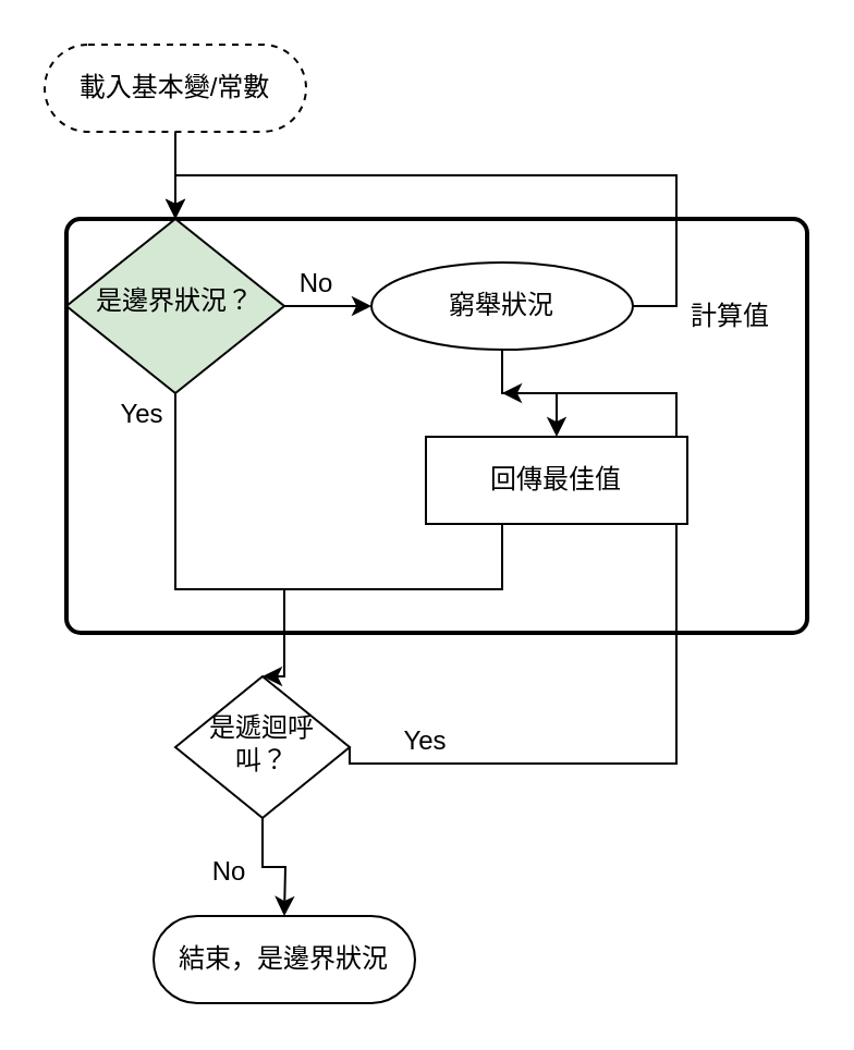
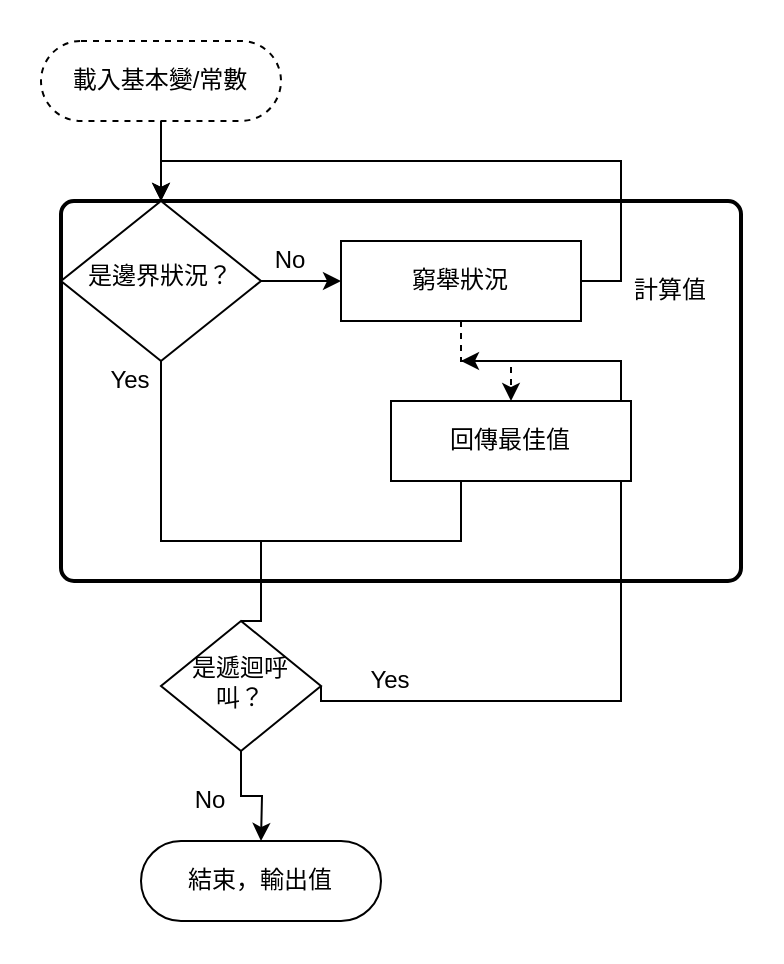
  <mxCell id="0" />
  <mxCell id="1" parent="0" />
  <mxCell id="2" value="" style="rounded=1;whiteSpace=wrap;html=1;absoluteArcSize=1;arcSize=13;strokeWidth=2;" vertex="1" parent="1"><mxGeometry x="30" y="100" width="340" height="190" as="geometry" /></mxCell>
  <mxCell id="3" style="edgeStyle=orthogonalEdgeStyle;rounded=0;orthogonalLoop=1;jettySize=auto;html=1;" edge="1" parent="1" source="4"><mxGeometry relative="1" as="geometry"><mxPoint x="80" y="100" as="targetPoint" /></mxGeometry></mxCell>
  <mxCell id="4" value="載入基本變/常數" style="rounded=1;whiteSpace=wrap;html=1;fontSize=12;glass=0;strokeWidth=1;shadow=0;arcSize=50;dashed=1;" vertex="1" parent="1"><mxGeometry x="20" y="20" width="120" height="40" as="geometry" /></mxCell>
- <mxCell id="5" style="edgeStyle=orthogonalEdgeStyle;rounded=0;orthogonalLoop=1;jettySize=auto;html=1;exitX=0.5;exitY=1;exitDx=0;exitDy=0;entryX=0.5;entryY=0;entryDx=0;entryDy=0;" edge="1" parent="1" source="6" target="18"><mxGeometry relative="1" as="geometry"><mxPoint x="130" y="500" as="targetPoint" /><Array as="points"><mxPoint x="80" y="270" /><mxPoint x="130" y="270" /></Array></mxGeometry></mxCell>
- <mxCell id="6" value="是邊界狀況？" style="rhombus;whiteSpace=wrap;html=1;shadow=0;fontFamily=Helvetica;fontSize=12;align=center;strokeWidth=1;spacing=6;spacingTop=-4;fillColor=#d5e8d4;" vertex="1" parent="1"><mxGeometry x="30" y="100" width="100" height="80" as="geometry" /></mxCell>
+ <mxCell id="5" style="edgeStyle=orthogonalEdgeStyle;rounded=0;orthogonalLoop=1;jettySize=auto;html=1;exitX=0.5;exitY=1;exitDx=0;exitDy=0;entryX=0.5;entryY=0;entryDx=0;entryDy=0;endArrow=none;" edge="1" parent="1" source="6" target="18"><mxGeometry relative="1" as="geometry"><mxPoint x="130" y="500" as="targetPoint" /><Array as="points"><mxPoint x="80" y="270" /><mxPoint x="130" y="270" /></Array></mxGeometry></mxCell>
+ <mxCell id="6" value="是邊界狀況？" style="rhombus;whiteSpace=wrap;html=1;shadow=0;fontFamily=Helvetica;fontSize=12;align=center;strokeWidth=1;spacing=6;spacingTop=-4;" vertex="1" parent="1"><mxGeometry x="30" y="100" width="100" height="80" as="geometry" /></mxCell>
  <mxCell id="7" style="edgeStyle=orthogonalEdgeStyle;rounded=0;orthogonalLoop=1;jettySize=auto;html=1;exitX=1;exitY=0.5;exitDx=0;exitDy=0;entryX=0;entryY=0.5;entryDx=0;entryDy=0;" edge="1" parent="1" source="6" target="13"><mxGeometry relative="1" as="geometry" /></mxCell>
  <mxCell id="8" value="Yes" style="text;html=1;align=center;verticalAlign=middle;whiteSpace=wrap;rounded=0;" vertex="1" parent="1"><mxGeometry x="50" y="180" width="30" height="20" as="geometry" /></mxCell>
  <mxCell id="9" value="No" style="text;html=1;align=center;verticalAlign=middle;whiteSpace=wrap;rounded=0;" vertex="1" parent="1"><mxGeometry x="130" y="120" width="30" height="20" as="geometry" /></mxCell>
  <mxCell id="10" style="edgeStyle=orthogonalEdgeStyle;rounded=0;orthogonalLoop=1;jettySize=auto;html=1;exitX=1;exitY=0.5;exitDx=0;exitDy=0;entryX=0.5;entryY=0;entryDx=0;entryDy=0;" edge="1" parent="1" source="13" target="6"><mxGeometry relative="1" as="geometry"><Array as="points"><mxPoint x="310" y="140" /><mxPoint x="310" y="80" /><mxPoint x="80" y="80" /></Array></mxGeometry></mxCell>
- <mxCell id="11" style="edgeStyle=orthogonalEdgeStyle;rounded=0;orthogonalLoop=1;jettySize=auto;html=1;" edge="1" parent="1" source="13" target="15"><mxGeometry relative="1" as="geometry" /></mxCell>
+ <mxCell id="11" style="edgeStyle=orthogonalEdgeStyle;rounded=0;orthogonalLoop=1;jettySize=auto;html=1;dashed=1;" edge="1" parent="1" source="13" target="15"><mxGeometry relative="1" as="geometry" /></mxCell>
  <mxCell id="12" style="edgeStyle=orthogonalEdgeStyle;rounded=0;orthogonalLoop=1;jettySize=auto;html=1;endArrow=none;endFill=0;startArrow=classic;startFill=1;entryX=1;entryY=0.5;entryDx=0;entryDy=0;" edge="1" parent="1" target="18"><mxGeometry relative="1" as="geometry"><mxPoint x="130" y="470" as="targetPoint" /><mxPoint x="230" y="180" as="sourcePoint" /><Array as="points"><mxPoint x="310" y="180" /><mxPoint x="310" y="350" /></Array></mxGeometry></mxCell>
- <mxCell id="13" value="窮舉狀況" style="ellipse;whiteSpace=wrap;html=1;fontSize=12;glass=0;strokeWidth=1;shadow=0;arcSize=0;" vertex="1" parent="1"><mxGeometry x="170" y="120" width="120" height="40" as="geometry" /></mxCell>
+ <mxCell id="13" value="窮舉狀況" style="rounded=1;whiteSpace=wrap;html=1;fontSize=12;glass=0;strokeWidth=1;shadow=0;arcSize=0;" vertex="1" parent="1"><mxGeometry x="170" y="120" width="120" height="40" as="geometry" /></mxCell>
  <mxCell id="14" style="edgeStyle=orthogonalEdgeStyle;rounded=0;orthogonalLoop=1;jettySize=auto;html=1;endArrow=none;endFill=0;" edge="1" parent="1" source="15"><mxGeometry relative="1" as="geometry"><mxPoint x="130" y="270" as="targetPoint" /><Array as="points"><mxPoint x="230" y="270" /></Array></mxGeometry></mxCell>
  <mxCell id="15" value="回傳最佳值" style="rounded=1;whiteSpace=wrap;html=1;fontSize=12;glass=0;strokeWidth=1;shadow=0;arcSize=0;" vertex="1" parent="1"><mxGeometry x="195" y="200" width="120" height="40" as="geometry" /></mxCell>
  <mxCell id="16" value="計算值" style="text;html=1;align=center;verticalAlign=middle;whiteSpace=wrap;rounded=0;" vertex="1" parent="1"><mxGeometry x="310" y="135" width="50" height="20" as="geometry" /></mxCell>
  <mxCell id="17" style="edgeStyle=orthogonalEdgeStyle;rounded=0;orthogonalLoop=1;jettySize=auto;html=1;exitX=0.5;exitY=1;exitDx=0;exitDy=0;" edge="1" parent="1" source="18"><mxGeometry relative="1" as="geometry"><mxPoint x="130" y="420" as="targetPoint" /></mxGeometry></mxCell>
  <mxCell id="18" value="是遞迴呼叫？" style="rhombus;whiteSpace=wrap;html=1;shadow=0;fontFamily=Helvetica;fontSize=12;align=center;strokeWidth=1;spacing=6;spacingTop=-4;" vertex="1" parent="1"><mxGeometry x="80" y="310" width="80" height="65" as="geometry" /></mxCell>
  <mxCell id="19" value="No" style="text;html=1;align=center;verticalAlign=middle;whiteSpace=wrap;rounded=0;" vertex="1" parent="1"><mxGeometry x="90" y="390" width="30" height="20" as="geometry" /></mxCell>
  <mxCell id="20" value="Yes" style="text;html=1;align=center;verticalAlign=middle;whiteSpace=wrap;rounded=0;" vertex="1" parent="1"><mxGeometry x="180" y="330" width="30" height="20" as="geometry" /></mxCell>
- <mxCell id="21" value="結束，是邊界狀況" style="rounded=1;whiteSpace=wrap;html=1;fontSize=12;glass=0;strokeWidth=1;shadow=0;arcSize=50;" vertex="1" parent="1"><mxGeometry x="70" y="420" width="120" height="40" as="geometry" /></mxCell>
+ <mxCell id="21" value="結束，輸出值" style="rounded=1;whiteSpace=wrap;html=1;fontSize=12;glass=0;strokeWidth=1;shadow=0;arcSize=50;" vertex="1" parent="1"><mxGeometry x="70" y="420" width="120" height="40" as="geometry" /></mxCell>
